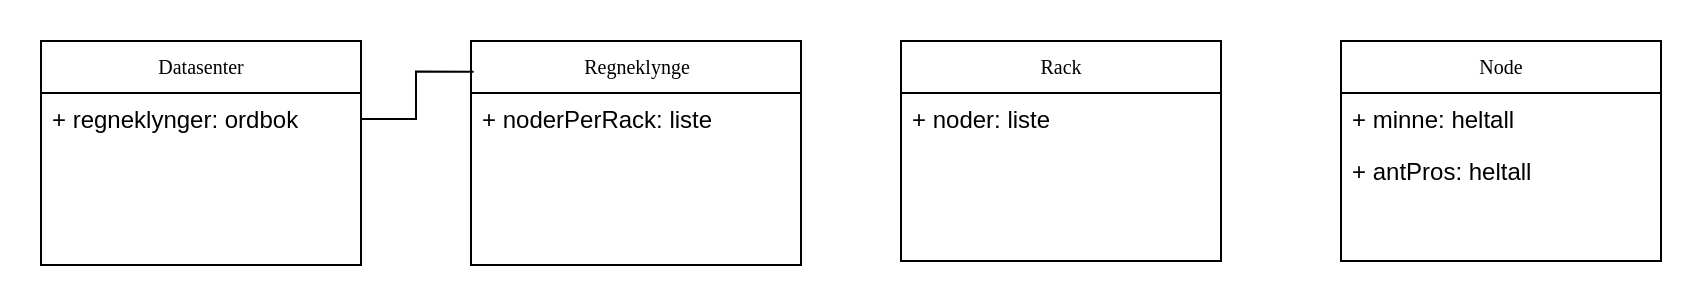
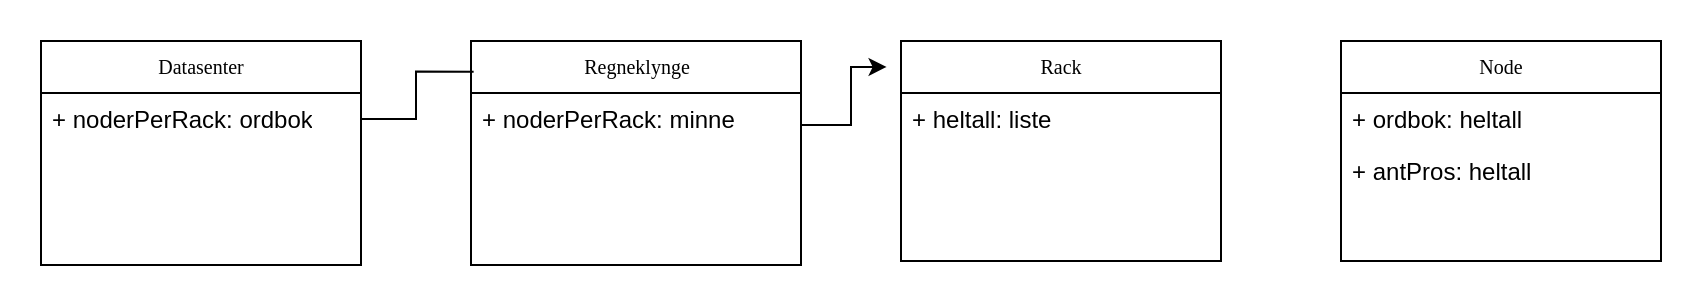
  <mxCell id="0" />
  <mxCell id="1" parent="0" />
+ <mxCell id="2" value="" style="edgeStyle=orthogonalEdgeStyle;rounded=0;orthogonalLoop=1;jettySize=auto;html=1;entryX=-0.045;entryY=0.118;entryDx=0;entryDy=0;entryPerimeter=0;" edge="1" parent="1" source="3" target="5"><mxGeometry relative="1" as="geometry"><Array as="points"><mxPoint x="425" y="62" /><mxPoint x="425" y="33" /></Array></mxGeometry></mxCell>
  <mxCell id="3" value="Regneklynge" style="swimlane;html=1;fontStyle=0;childLayout=stackLayout;horizontal=1;startSize=26;fillColor=none;horizontalStack=0;resizeParent=1;resizeLast=0;collapsible=1;marginBottom=0;swimlaneFillColor=#ffffff;rounded=0;shadow=0;comic=0;labelBackgroundColor=none;strokeWidth=1;fontFamily=Verdana;fontSize=10;align=center;" parent="1" vertex="1"><mxGeometry x="235" y="20" width="165" height="112" as="geometry" /></mxCell>
- <mxCell id="4" value="+ noderPerRack: liste" style="text;html=1;strokeColor=none;fillColor=none;align=left;verticalAlign=top;spacingLeft=4;spacingRight=4;whiteSpace=wrap;overflow=hidden;rotatable=0;points=[[0,0.5],[1,0.5]];portConstraint=eastwest;" parent="3" vertex="1"><mxGeometry y="26" width="165" height="26" as="geometry" /></mxCell>
+ <mxCell id="4" value="+ noderPerRack: minne" style="text;html=1;strokeColor=none;fillColor=none;align=left;verticalAlign=top;spacingLeft=4;spacingRight=4;whiteSpace=wrap;overflow=hidden;rotatable=0;points=[[0,0.5],[1,0.5]];portConstraint=eastwest;" parent="3" vertex="1"><mxGeometry y="26" width="165" height="26" as="geometry" /></mxCell>
  <mxCell id="5" value="Rack" style="swimlane;html=1;fontStyle=0;childLayout=stackLayout;horizontal=1;startSize=26;fillColor=none;horizontalStack=0;resizeParent=1;resizeLast=0;collapsible=1;marginBottom=0;swimlaneFillColor=#ffffff;rounded=0;shadow=0;comic=0;labelBackgroundColor=none;strokeWidth=1;fontFamily=Verdana;fontSize=10;align=center;" parent="1" vertex="1"><mxGeometry x="450" y="20" width="160" height="110" as="geometry" /></mxCell>
- <mxCell id="6" value="+ noder: liste" style="text;html=1;strokeColor=none;fillColor=none;align=left;verticalAlign=top;spacingLeft=4;spacingRight=4;whiteSpace=wrap;overflow=hidden;rotatable=0;points=[[0,0.5],[1,0.5]];portConstraint=eastwest;" parent="5" vertex="1"><mxGeometry y="26" width="160" height="26" as="geometry" /></mxCell>
+ <mxCell id="6" value="+ heltall: liste" style="text;html=1;strokeColor=none;fillColor=none;align=left;verticalAlign=top;spacingLeft=4;spacingRight=4;whiteSpace=wrap;overflow=hidden;rotatable=0;points=[[0,0.5],[1,0.5]];portConstraint=eastwest;" parent="5" vertex="1"><mxGeometry y="26" width="160" height="26" as="geometry" /></mxCell>
  <mxCell id="7" value="Datasenter" style="swimlane;html=1;fontStyle=0;childLayout=stackLayout;horizontal=1;startSize=26;fillColor=none;horizontalStack=0;resizeParent=1;resizeLast=0;collapsible=1;marginBottom=0;swimlaneFillColor=#ffffff;rounded=0;shadow=0;comic=0;labelBackgroundColor=none;strokeWidth=1;fontFamily=Verdana;fontSize=10;align=center;" parent="1" vertex="1"><mxGeometry y="20" width="160" height="112" as="geometry" x="20" /></mxCell>
- <mxCell id="8" value="+ regneklynger: ordbok" style="text;html=1;strokeColor=none;fillColor=none;align=left;verticalAlign=top;spacingLeft=4;spacingRight=4;whiteSpace=wrap;overflow=hidden;rotatable=0;points=[[0,0.5],[1,0.5]];portConstraint=eastwest;" parent="7" vertex="1"><mxGeometry y="26" width="160" height="26" as="geometry" /></mxCell>
+ <mxCell id="8" value="+ noderPerRack: ordbok" style="text;html=1;strokeColor=none;fillColor=none;align=left;verticalAlign=top;spacingLeft=4;spacingRight=4;whiteSpace=wrap;overflow=hidden;rotatable=0;points=[[0,0.5],[1,0.5]];portConstraint=eastwest;" parent="7" vertex="1"><mxGeometry y="26" width="160" height="26" as="geometry" /></mxCell>
  <mxCell id="9" value="Node" style="swimlane;html=1;fontStyle=0;childLayout=stackLayout;horizontal=1;startSize=26;fillColor=none;horizontalStack=0;resizeParent=1;resizeLast=0;collapsible=1;marginBottom=0;swimlaneFillColor=#ffffff;rounded=0;shadow=0;comic=0;labelBackgroundColor=none;strokeWidth=1;fontFamily=Verdana;fontSize=10;align=center;" vertex="1" parent="1"><mxGeometry x="670" y="20" width="160" height="110" as="geometry" /></mxCell>
- <mxCell id="10" value="+ minne: heltall" style="text;html=1;strokeColor=none;fillColor=none;align=left;verticalAlign=top;spacingLeft=4;spacingRight=4;whiteSpace=wrap;overflow=hidden;rotatable=0;points=[[0,0.5],[1,0.5]];portConstraint=eastwest;" vertex="1" parent="9"><mxGeometry y="26" width="160" height="26" as="geometry" /></mxCell>
+ <mxCell id="10" value="+ ordbok: heltall" style="text;html=1;strokeColor=none;fillColor=none;align=left;verticalAlign=top;spacingLeft=4;spacingRight=4;whiteSpace=wrap;overflow=hidden;rotatable=0;points=[[0,0.5],[1,0.5]];portConstraint=eastwest;" vertex="1" parent="9"><mxGeometry y="26" width="160" height="26" as="geometry" /></mxCell>
  <mxCell id="11" value="+ antPros: heltall" style="text;html=1;strokeColor=none;fillColor=none;align=left;verticalAlign=top;spacingLeft=4;spacingRight=4;whiteSpace=wrap;overflow=hidden;rotatable=0;points=[[0,0.5],[1,0.5]];portConstraint=eastwest;" vertex="1" parent="9"><mxGeometry y="52" width="160" height="26" as="geometry" /></mxCell>
  <mxCell id="12" value="" style="edgeStyle=orthogonalEdgeStyle;rounded=0;orthogonalLoop=1;jettySize=auto;html=1;entryX=0.008;entryY=0.137;entryDx=0;entryDy=0;entryPerimeter=0;endArrow=none;" edge="1" parent="1" source="8" target="3"><mxGeometry relative="1" as="geometry" /></mxCell>
